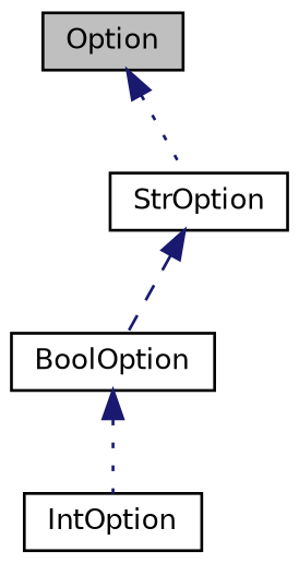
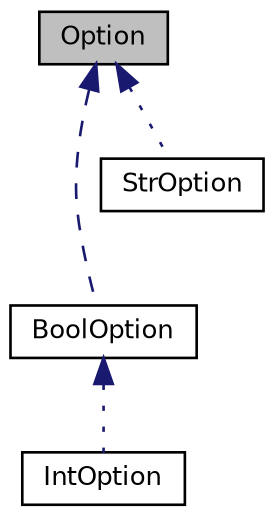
  digraph {
    node [color=black fillcolor=white fontname=Helvetica fontsize=10 shape=record style=filled]
    edge [color=midnightblue dir=back fontname=Helvetica fontsize=10 labelfontname=Helvetica labelfontsize=10 style=dotted]
    n1 [fillcolor=grey75 fontcolor=black height=0.2 label=Option width=0.4]
    n2 [height=0.2 label=BoolOption width=0.4]
    n3 [height=0.2 label=StrOption width=0.4]
    n4 [height=0.2 label=IntOption width=0.4]
-   n3 -> n2 [style=dashed]
+   n1 -> n2 [style=dashed]
    n1 -> n3
    n2 -> n4
  }
